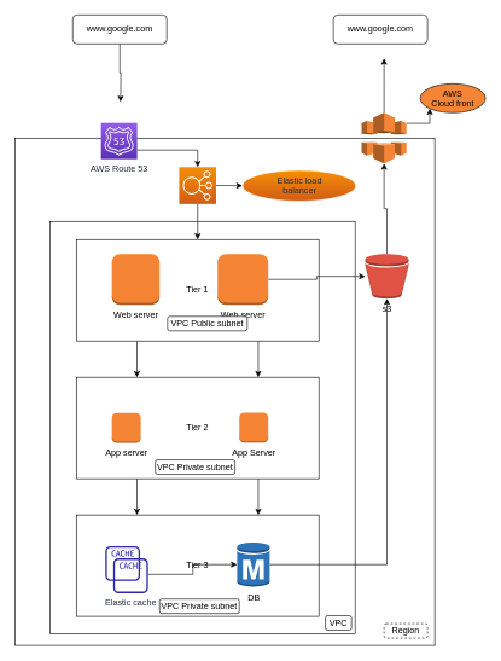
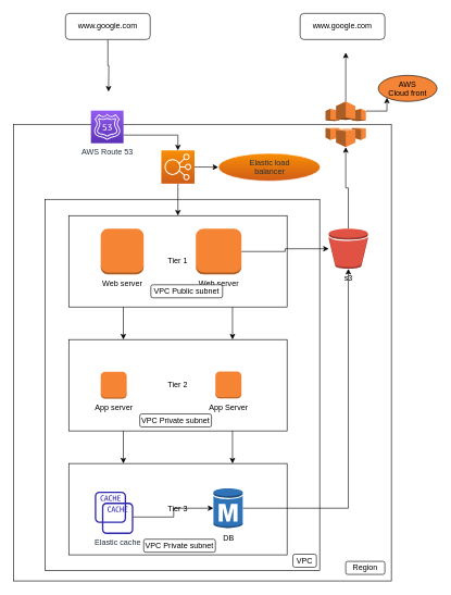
  <mxCell id="0" />
  <mxCell id="1" parent="0" />
  <mxCell id="2" value="" style="rounded=0;whiteSpace=wrap;html=1;" vertex="1" parent="1"><mxGeometry x="20" y="190" width="580" height="700" as="geometry" /></mxCell>
  <mxCell id="3" value="" style="rounded=0;whiteSpace=wrap;html=1;" vertex="1" parent="1"><mxGeometry x="69" y="305" width="421" height="569" as="geometry" /></mxCell>
  <mxCell id="4" style="edgeStyle=orthogonalEdgeStyle;rounded=0;orthogonalLoop=1;jettySize=auto;html=1;exitX=1;exitY=0.75;exitDx=0;exitDy=0;exitPerimeter=0;entryX=0.5;entryY=0;entryDx=0;entryDy=0;entryPerimeter=0;" edge="1" parent="1" source="5" target="17"><mxGeometry relative="1" as="geometry" /></mxCell>
  <mxCell id="5" value="AWS Route 53" style="sketch=0;points=[[0,0,0],[0.25,0,0],[0.5,0,0],[0.75,0,0],[1,0,0],[0,1,0],[0.25,1,0],[0.5,1,0],[0.75,1,0],[1,1,0],[0,0.25,0],[0,0.5,0],[0,0.75,0],[1,0.25,0],[1,0.5,0],[1,0.75,0]];outlineConnect=0;fontColor=#232F3E;gradientColor=#945DF2;gradientDirection=north;fillColor=#5A30B5;strokeColor=#ffffff;dashed=0;verticalLabelPosition=bottom;verticalAlign=top;align=center;html=1;fontSize=12;fontStyle=0;aspect=fixed;shape=mxgraph.aws4.resourceIcon;resIcon=mxgraph.aws4.route_53;" vertex="1" parent="1"><mxGeometry x="139" y="169" width="50" height="50" as="geometry" /></mxCell>
  <mxCell id="6" style="edgeStyle=orthogonalEdgeStyle;rounded=0;orthogonalLoop=1;jettySize=auto;html=1;exitX=0.5;exitY=1;exitDx=0;exitDy=0;" edge="1" parent="1" source="7"><mxGeometry relative="1" as="geometry"><mxPoint x="166" y="140" as="targetPoint" /></mxGeometry></mxCell>
  <mxCell id="7" value="www.google.com" style="rounded=1;whiteSpace=wrap;html=1;" vertex="1" parent="1"><mxGeometry x="100" y="20" width="130" height="40" as="geometry" /></mxCell>
  <mxCell id="8" style="edgeStyle=orthogonalEdgeStyle;rounded=0;orthogonalLoop=1;jettySize=auto;html=1;exitX=0.25;exitY=1;exitDx=0;exitDy=0;entryX=0.25;entryY=0;entryDx=0;entryDy=0;" edge="1" parent="1" source="10" target="13"><mxGeometry relative="1" as="geometry" /></mxCell>
  <mxCell id="9" style="edgeStyle=orthogonalEdgeStyle;rounded=0;orthogonalLoop=1;jettySize=auto;html=1;exitX=0.75;exitY=1;exitDx=0;exitDy=0;entryX=0.75;entryY=0;entryDx=0;entryDy=0;" edge="1" parent="1" source="10" target="13"><mxGeometry relative="1" as="geometry" /></mxCell>
  <mxCell id="10" value="Tier 1" style="rounded=0;whiteSpace=wrap;html=1;" vertex="1" parent="1"><mxGeometry x="105" y="330" width="335" height="140" as="geometry" /></mxCell>
  <mxCell id="11" style="edgeStyle=orthogonalEdgeStyle;rounded=0;orthogonalLoop=1;jettySize=auto;html=1;exitX=0.75;exitY=1;exitDx=0;exitDy=0;entryX=0.75;entryY=0;entryDx=0;entryDy=0;" edge="1" parent="1" source="13" target="14"><mxGeometry relative="1" as="geometry" /></mxCell>
  <mxCell id="12" style="edgeStyle=orthogonalEdgeStyle;rounded=0;orthogonalLoop=1;jettySize=auto;html=1;exitX=0.25;exitY=1;exitDx=0;exitDy=0;entryX=0.25;entryY=0;entryDx=0;entryDy=0;" edge="1" parent="1" source="13" target="14"><mxGeometry relative="1" as="geometry" /></mxCell>
  <mxCell id="13" value="Tier 2" style="rounded=0;whiteSpace=wrap;html=1;" vertex="1" parent="1"><mxGeometry x="105" y="520" width="335" height="140" as="geometry" /></mxCell>
  <mxCell id="14" value="Tier 3" style="rounded=0;whiteSpace=wrap;html=1;" vertex="1" parent="1"><mxGeometry x="105" y="710" width="335" height="140" as="geometry" /></mxCell>
  <mxCell id="15" style="edgeStyle=orthogonalEdgeStyle;rounded=0;orthogonalLoop=1;jettySize=auto;html=1;exitX=0.5;exitY=1;exitDx=0;exitDy=0;exitPerimeter=0;entryX=0.5;entryY=0;entryDx=0;entryDy=0;" edge="1" parent="1" source="17" target="10"><mxGeometry relative="1" as="geometry" /></mxCell>
  <mxCell id="16" value="" style="edgeStyle=orthogonalEdgeStyle;rounded=0;orthogonalLoop=1;jettySize=auto;html=1;" edge="1" parent="1" source="17" target="37"><mxGeometry relative="1" as="geometry" /></mxCell>
  <mxCell id="17" value="" style="sketch=0;points=[[0,0,0],[0.25,0,0],[0.5,0,0],[0.75,0,0],[1,0,0],[0,1,0],[0.25,1,0],[0.5,1,0],[0.75,1,0],[1,1,0],[0,0.25,0],[0,0.5,0],[0,0.75,0],[1,0.25,0],[1,0.5,0],[1,0.75,0]];outlineConnect=0;fontColor=#232F3E;gradientColor=#F78E04;gradientDirection=north;fillColor=#D05C17;strokeColor=#ffffff;dashed=0;verticalLabelPosition=bottom;verticalAlign=top;align=center;html=1;fontSize=12;fontStyle=0;aspect=fixed;shape=mxgraph.aws4.resourceIcon;resIcon=mxgraph.aws4.elastic_load_balancing;" vertex="1" parent="1"><mxGeometry x="247" y="230" width="51" height="51" as="geometry" /></mxCell>
  <mxCell id="18" value="Web server" style="outlineConnect=0;dashed=0;verticalLabelPosition=bottom;verticalAlign=top;align=center;html=1;shape=mxgraph.aws3.instance;fillColor=#F58534;gradientColor=none;" vertex="1" parent="1"><mxGeometry x="154" y="350" width="66" height="70" as="geometry" /></mxCell>
  <mxCell id="19" value="App server" style="outlineConnect=0;dashed=0;verticalLabelPosition=bottom;verticalAlign=top;align=center;html=1;shape=mxgraph.aws3.instance;fillColor=#F58534;gradientColor=none;" vertex="1" parent="1"><mxGeometry x="154" y="569.25" width="40" height="41.5" as="geometry" /></mxCell>
  <mxCell id="20" value="App Server" style="outlineConnect=0;dashed=0;verticalLabelPosition=bottom;verticalAlign=top;align=center;html=1;shape=mxgraph.aws3.instance;fillColor=#F58534;gradientColor=none;" vertex="1" parent="1"><mxGeometry x="330" y="568.75" width="40" height="41.5" as="geometry" /></mxCell>
  <mxCell id="21" style="edgeStyle=orthogonalEdgeStyle;rounded=0;orthogonalLoop=1;jettySize=auto;html=1;exitX=1;exitY=0.5;exitDx=0;exitDy=0;exitPerimeter=0;" edge="1" parent="1" source="22" target="29"><mxGeometry relative="1" as="geometry" /></mxCell>
  <mxCell id="22" value="Web server" style="outlineConnect=0;dashed=0;verticalLabelPosition=bottom;verticalAlign=top;align=center;html=1;shape=mxgraph.aws3.instance;fillColor=#F58534;gradientColor=none;" vertex="1" parent="1"><mxGeometry x="300" y="350" width="70" height="70" as="geometry" /></mxCell>
  <mxCell id="23" value="" style="sketch=0;outlineConnect=0;fontColor=#232F3E;gradientColor=none;fillColor=#2E27AD;strokeColor=none;dashed=0;verticalLabelPosition=bottom;verticalAlign=top;align=center;html=1;fontSize=12;fontStyle=0;aspect=fixed;pointerEvents=1;shape=mxgraph.aws4.cache_node;" vertex="1" parent="1"><mxGeometry x="145" y="753" width="48" height="48" as="geometry" /></mxCell>
  <mxCell id="24" value="Elastic cache" style="sketch=0;outlineConnect=0;fontColor=#232F3E;gradientColor=none;fillColor=#2E27AD;strokeColor=none;dashed=0;verticalLabelPosition=bottom;verticalAlign=top;align=center;html=1;fontSize=12;fontStyle=0;aspect=fixed;pointerEvents=1;shape=mxgraph.aws4.cache_node;" vertex="1" parent="1"><mxGeometry x="156" y="770" width="48" height="48" as="geometry" /></mxCell>
  <mxCell id="25" style="edgeStyle=orthogonalEdgeStyle;rounded=0;orthogonalLoop=1;jettySize=auto;html=1;entryX=0;entryY=0.5;entryDx=0;entryDy=0;entryPerimeter=0;" edge="1" parent="1" source="24" target="27"><mxGeometry relative="1" as="geometry"><mxPoint x="320" y="779" as="targetPoint" /><Array as="points"><mxPoint x="266" y="792" /><mxPoint x="266" y="779" /></Array></mxGeometry></mxCell>
  <mxCell id="26" style="edgeStyle=orthogonalEdgeStyle;rounded=0;orthogonalLoop=1;jettySize=auto;html=1;exitX=1;exitY=0.5;exitDx=0;exitDy=0;exitPerimeter=0;entryX=0.5;entryY=1;entryDx=0;entryDy=0;entryPerimeter=0;" edge="1" parent="1" source="27" target="29"><mxGeometry relative="1" as="geometry" /></mxCell>
  <mxCell id="27" value="DB" style="outlineConnect=0;dashed=0;verticalLabelPosition=bottom;verticalAlign=top;align=center;html=1;shape=mxgraph.aws3.rds_db_instance;fillColor=#2E73B8;gradientColor=none;" vertex="1" parent="1"><mxGeometry x="327" y="747" width="45" height="63" as="geometry" /></mxCell>
  <mxCell id="28" style="edgeStyle=orthogonalEdgeStyle;rounded=0;orthogonalLoop=1;jettySize=auto;html=1;exitX=0.5;exitY=0;exitDx=0;exitDy=0;exitPerimeter=0;entryX=0.5;entryY=1;entryDx=0;entryDy=0;entryPerimeter=0;" edge="1" parent="1" source="29" target="32"><mxGeometry relative="1" as="geometry" /></mxCell>
  <mxCell id="29" value="s3" style="outlineConnect=0;dashed=0;verticalLabelPosition=bottom;verticalAlign=top;align=center;html=1;shape=mxgraph.aws3.bucket;fillColor=#E05243;gradientColor=none;" vertex="1" parent="1"><mxGeometry x="504" y="350" width="60" height="61.5" as="geometry" /></mxCell>
  <mxCell id="30" style="edgeStyle=orthogonalEdgeStyle;rounded=0;orthogonalLoop=1;jettySize=auto;html=1;exitX=0.5;exitY=0;exitDx=0;exitDy=0;exitPerimeter=0;" edge="1" parent="1" source="32"><mxGeometry relative="1" as="geometry"><mxPoint x="530" y="80" as="targetPoint" /></mxGeometry></mxCell>
  <mxCell id="31" style="edgeStyle=orthogonalEdgeStyle;rounded=0;orthogonalLoop=1;jettySize=auto;html=1;exitX=1;exitY=0.21;exitDx=0;exitDy=0;exitPerimeter=0;entryX=0;entryY=1;entryDx=0;entryDy=0;" edge="1" parent="1" source="32" target="40"><mxGeometry relative="1" as="geometry" /></mxCell>
  <mxCell id="32" value="" style="outlineConnect=0;dashed=0;verticalLabelPosition=bottom;verticalAlign=top;align=center;html=1;shape=mxgraph.aws3.cloudfront;fillColor=#F58536;gradientColor=none;" vertex="1" parent="1"><mxGeometry x="499" y="155" width="62" height="70" as="geometry" /></mxCell>
  <mxCell id="33" value="www.google.com" style="rounded=1;whiteSpace=wrap;html=1;" vertex="1" parent="1"><mxGeometry x="460" y="20" width="130" height="40" as="geometry" /></mxCell>
  <mxCell id="34" value="VPC Private subnet" style="rounded=1;whiteSpace=wrap;html=1;" vertex="1" parent="1"><mxGeometry x="220" y="826" width="110" height="20" as="geometry" /></mxCell>
  <mxCell id="35" value="VPC Public subnet" style="rounded=1;whiteSpace=wrap;html=1;" vertex="1" parent="1"><mxGeometry x="231" y="436" width="110" height="20" as="geometry" /></mxCell>
  <mxCell id="36" value="VPC Private subnet" style="rounded=1;whiteSpace=wrap;html=1;" vertex="1" parent="1"><mxGeometry x="214" y="634" width="110" height="20" as="geometry" /></mxCell>
  <mxCell id="37" value="Elastic load &lt;br&gt;balancer" style="ellipse;whiteSpace=wrap;html=1;verticalAlign=top;fillColor=#D05C17;strokeColor=#ffffff;fontColor=#232F3E;sketch=0;gradientColor=#F78E04;gradientDirection=north;dashed=0;fontStyle=0;" vertex="1" parent="1"><mxGeometry x="334.5" y="234.5" width="156.5" height="42.5" as="geometry" /></mxCell>
- <mxCell id="38" value="Region" style="rounded=1;whiteSpace=wrap;html=1;dashed=1;" vertex="1" parent="1"><mxGeometry x="530" y="860" width="60" height="20" as="geometry" /></mxCell>
+ <mxCell id="38" value="Region" style="rounded=1;whiteSpace=wrap;html=1;" vertex="1" parent="1"><mxGeometry x="530" y="860" width="60" height="20" as="geometry" /></mxCell>
  <mxCell id="39" value="VPC" style="rounded=1;whiteSpace=wrap;html=1;" vertex="1" parent="1"><mxGeometry x="449" y="849" width="36" height="20" as="geometry" /></mxCell>
  <mxCell id="40" value="AWS &lt;br&gt;Cloud front" style="ellipse;whiteSpace=wrap;html=1;verticalAlign=top;fillColor=#F58536;dashed=0;gradientColor=none;" vertex="1" parent="1"><mxGeometry x="580" y="115" width="90" height="40" as="geometry" /></mxCell>
